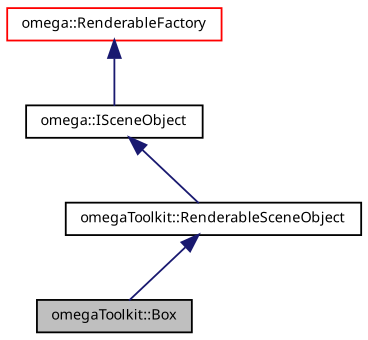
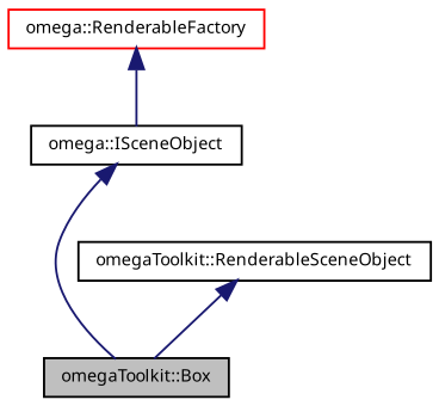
  digraph {
    node [color=black fontname="FreeSans.ttf" fontsize=8 shape=record]
    edge [color=midnightblue dir=back fontname="FreeSans.ttf" fontsize=8 labelfontname="FreeSans.ttf" labelfontsize=8 style=solid]
    n1 [fillcolor=grey75 fontcolor=black height=0.2 label="omegaToolkit::Box" style=filled width=0.4]
    n2 [height=0.2 label="omegaToolkit::RenderableSceneObject" width=0.4]
    n3 [color=red height=0.2 label="omega::RenderableFactory" width=0.4]
    n4 [height=0.2 label="omega::ISceneObject" width=0.4]
    n2 -> n1
    n3 -> n4
-   n4 -> n2
+   n4 -> n1
  }
